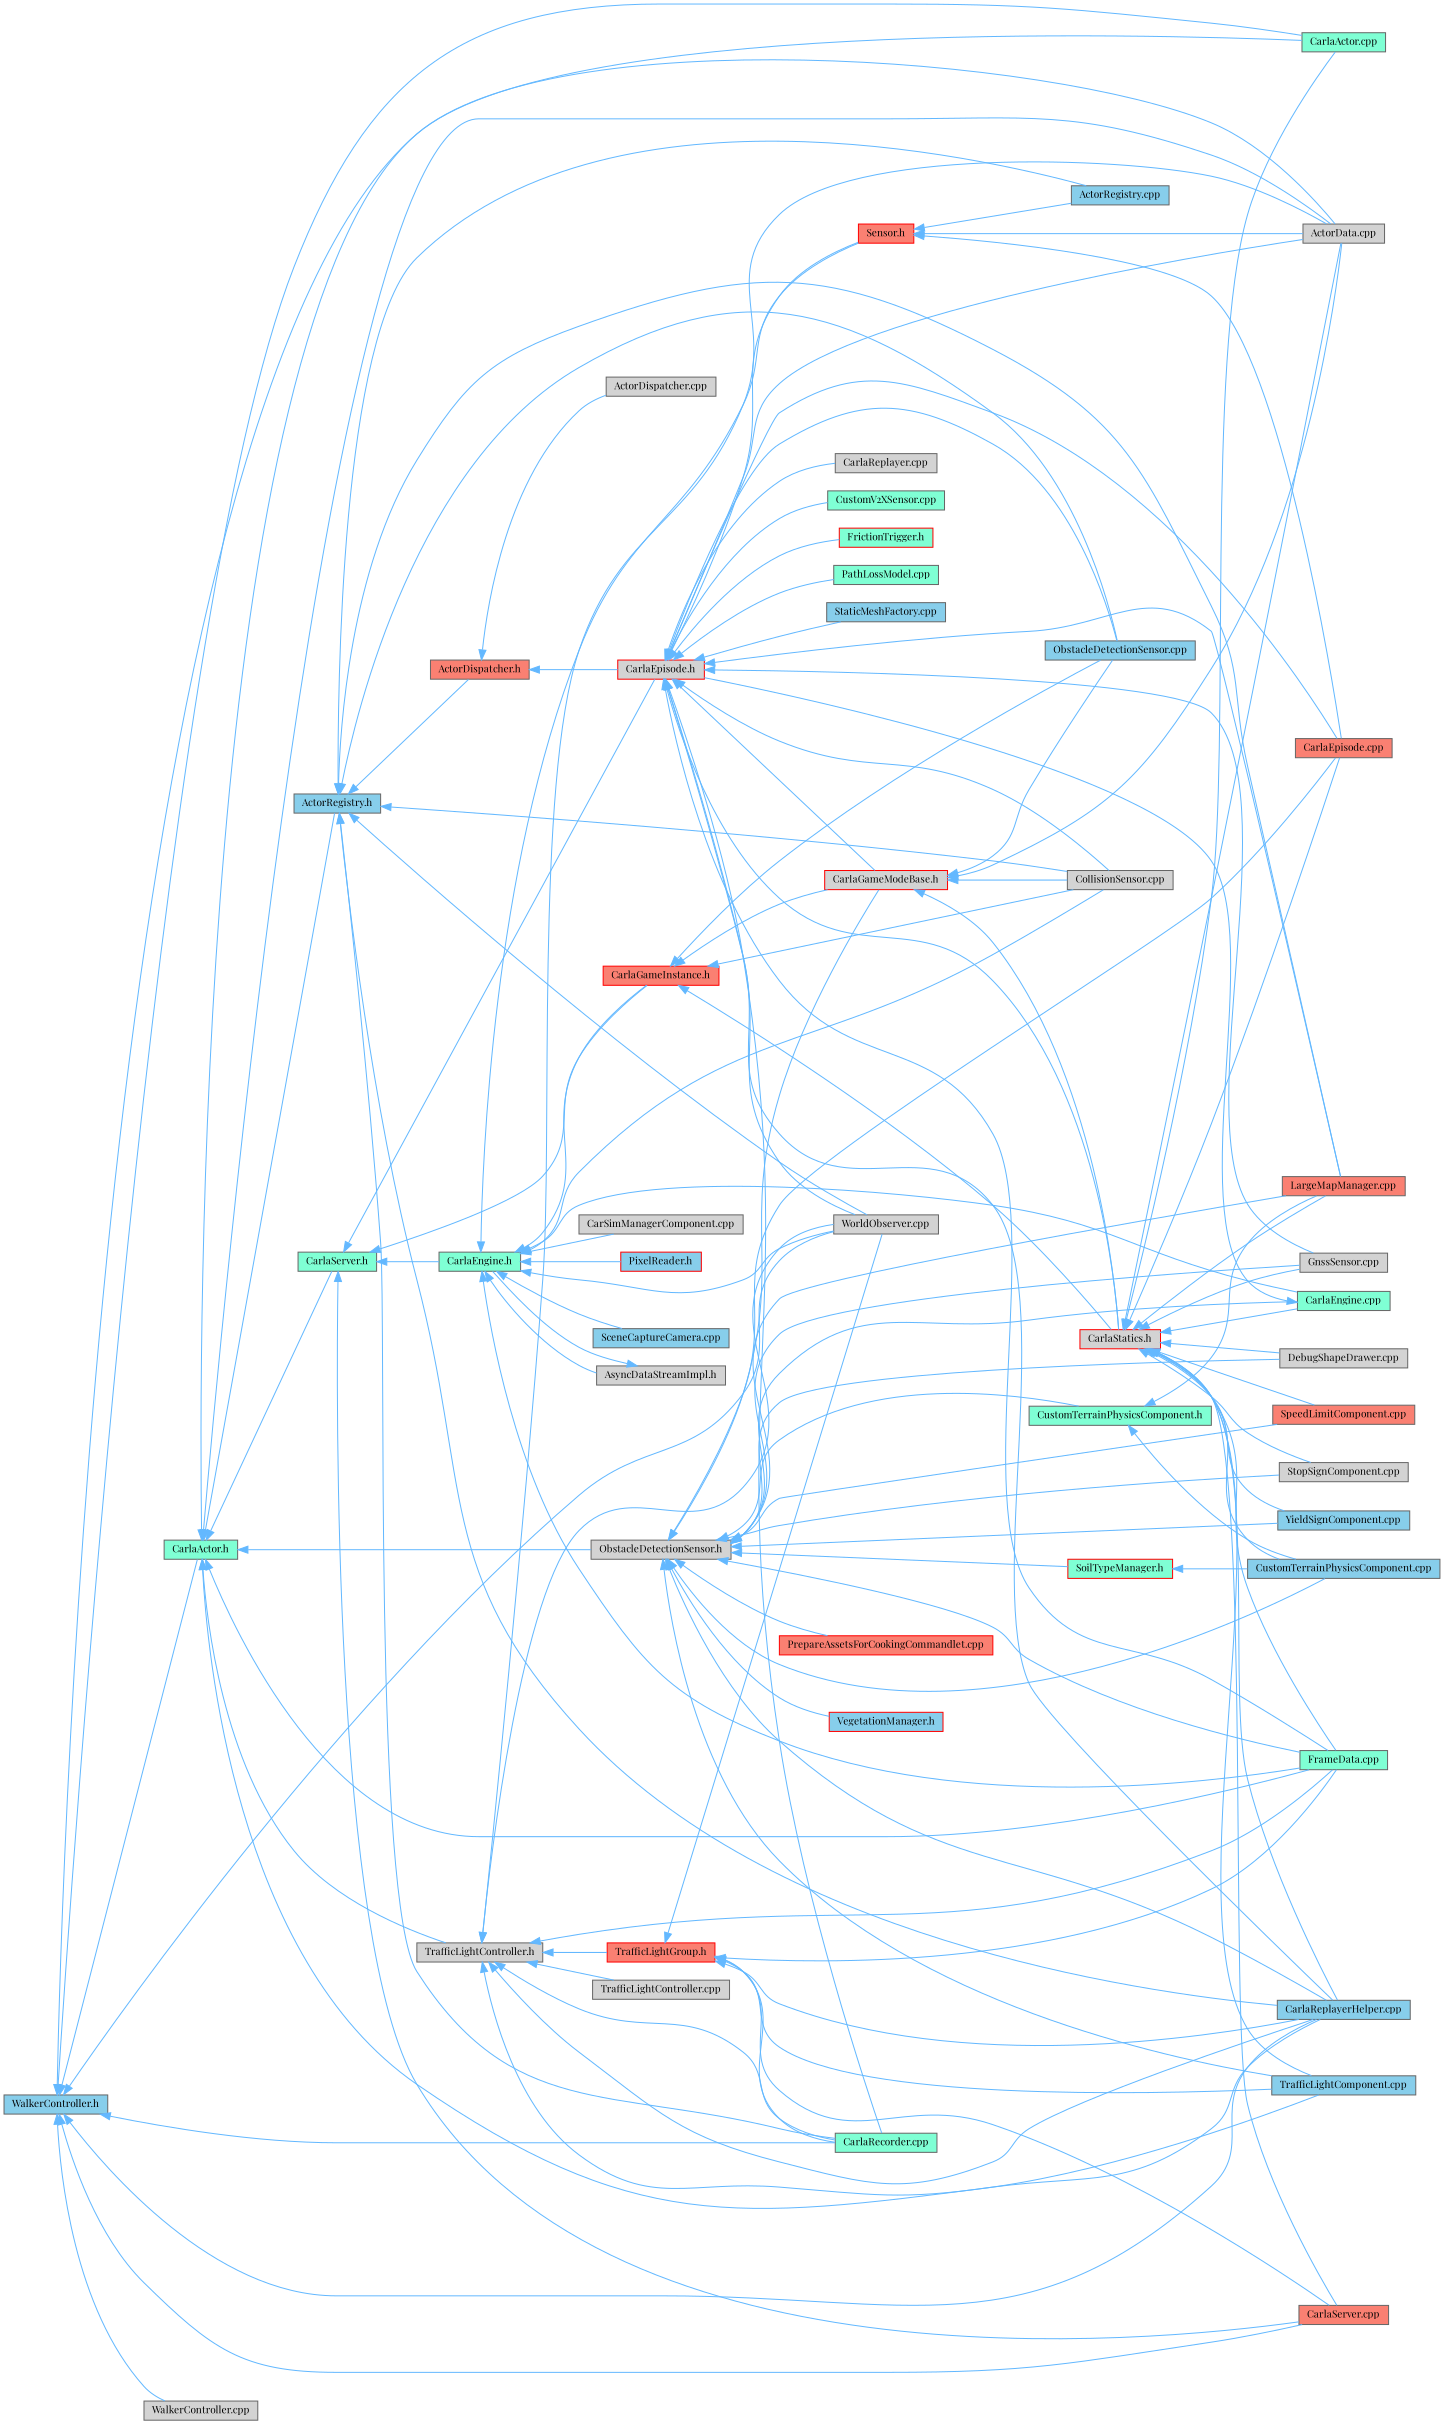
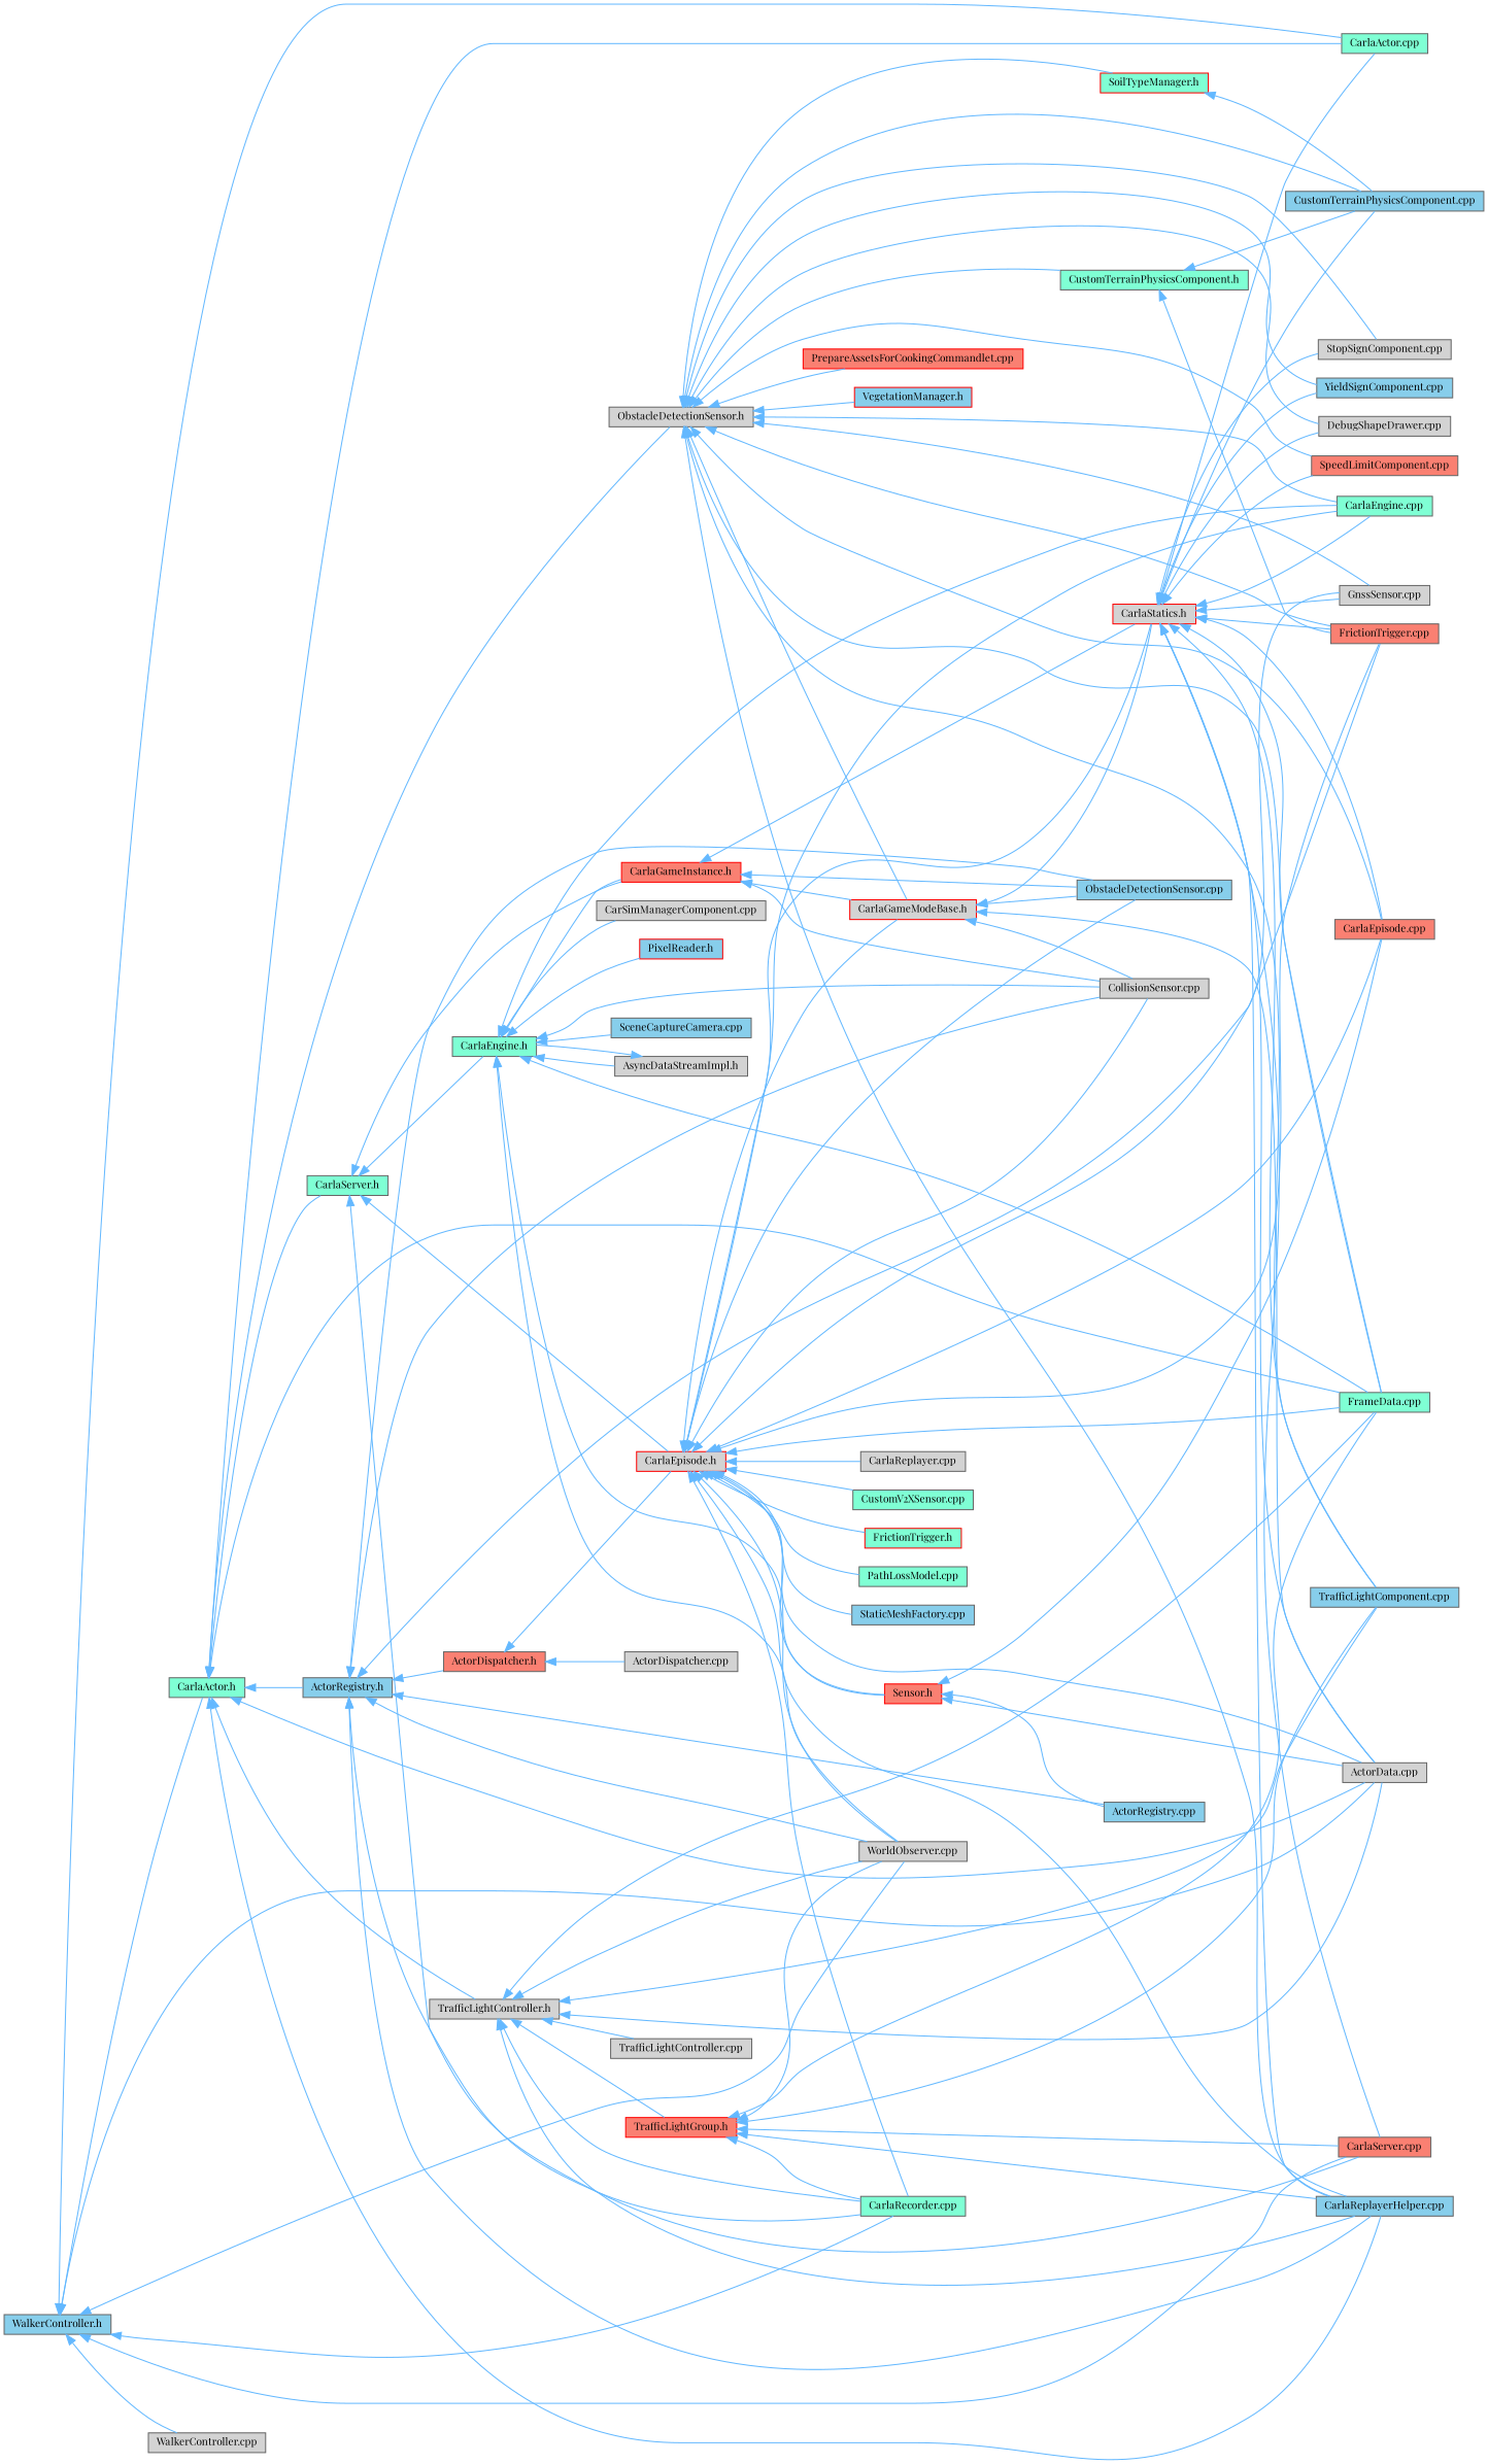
  digraph {
    fontname="Playfair Display"
    rankdir=LR
    node [color=grey40 fillcolor=lightgrey fontname="Playfair Display" fontsize=10 shape=box style=filled]
    edge [color=steelblue1 dir=back fontname="Playfair Display" fontsize=10 labelfontname=Helvetica labelfontsize=10 style=solid]
    n1 [color=gray40 fillcolor=skyblue fontcolor=black height=0.2 label="WalkerController.h" width=0.4]
    n2 [height=0.2 label="ActorData.cpp" width=0.4]
    n3 [fillcolor=aquamarine height=0.2 label="CarlaActor.cpp" width=0.4]
    n4 [fillcolor=aquamarine height=0.2 label="CarlaActor.h" width=0.4]
    n5 [fillcolor=skyblue height=0.2 label="CarlaReplayerHelper.cpp" width=0.4]
    n6 [fillcolor=salmon height=0.2 label="CarlaServer.cpp" width=0.4]
    n7 [fillcolor=aquamarine height=0.2 label="CarlaRecorder.cpp" width=0.4]
    n8 [height=0.2 label="WorldObserver.cpp" width=0.4]
    n9 [height=0.2 label="WalkerController.cpp" width=0.4]
    n10 [fillcolor=skyblue height=0.2 label="ActorRegistry.h" width=0.4]
    n11 [fillcolor=aquamarine height=0.2 label="FrameData.cpp" width=0.4]
    n12 [fillcolor=aquamarine height=0.2 label="CarlaServer.h" width=0.4]
    n13 [height=0.2 label="ObstacleDetectionSensor.h" width=0.4]
    n14 [height=0.2 label="TrafficLightController.h" width=0.4]
    n15 [fillcolor=salmon height=0.2 label="ActorDispatcher.h" width=0.4]
-   n16 [fillcolor=salmon height=0.2 label="LargeMapManager.cpp" width=0.4]
+   n16 [fillcolor=salmon height=0.2 label="FrictionTrigger.cpp" width=0.4]
    n17 [height=0.2 label="CollisionSensor.cpp" width=0.4]
    n18 [fillcolor=skyblue height=0.2 label="ObstacleDetectionSensor.cpp" width=0.4]
    n19 [fillcolor=skyblue height=0.2 label="ActorRegistry.cpp" width=0.4]
    n20 [color=red height=0.2 label="CarlaEpisode.h" width=0.4]
    n21 [fillcolor=aquamarine height=0.2 label="CarlaEngine.h" width=0.4]
    n22 [color=red fillcolor=salmon height=0.2 label="CarlaGameInstance.h" width=0.4]
    n23 [fillcolor=aquamarine height=0.2 label="CarlaEngine.cpp" width=0.4]
    n24 [fillcolor=salmon height=0.2 label="CarlaEpisode.cpp" width=0.4]
    n25 [color=red height=0.2 label="CarlaGameModeBase.h" width=0.4]
    n26 [height=0.2 label="GnssSensor.cpp" width=0.4]
    n27 [fillcolor=skyblue height=0.2 label="CustomTerrainPhysicsComponent.cpp" width=0.4]
    n28 [height=0.2 label="DebugShapeDrawer.cpp" width=0.4]
    n29 [fillcolor=salmon height=0.2 label="SpeedLimitComponent.cpp" width=0.4]
    n30 [height=0.2 label="StopSignComponent.cpp" width=0.4]
    n31 [fillcolor=skyblue height=0.2 label="TrafficLightComponent.cpp" width=0.4]
    n32 [fillcolor=skyblue height=0.2 label="YieldSignComponent.cpp" width=0.4]
    n33 [fillcolor=aquamarine height=0.2 label="CustomTerrainPhysicsComponent.h" width=0.4]
    n34 [color=red fillcolor=salmon height=0.2 label="PrepareAssetsForCookingCommandlet.cpp" width=0.4]
    n35 [color=red fillcolor=aquamarine height=0.2 label="SoilTypeManager.h" width=0.4]
    n36 [color=red fillcolor=skyblue height=0.2 label="VegetationManager.h" width=0.4]
    n37 [height=0.2 label="TrafficLightController.cpp" width=0.4]
    n38 [color=red fillcolor=salmon height=0.2 label="TrafficLightGroup.h" width=0.4]
    n39 [height=0.2 label="ActorDispatcher.cpp" width=0.4]
    n40 [color=red height=0.2 label="CarlaStatics.h" width=0.4]
    n41 [height=0.2 label="CarlaReplayer.cpp" width=0.4]
    n42 [fillcolor=aquamarine height=0.2 label="CustomV2XSensor.cpp" width=0.4]
    n43 [color=red fillcolor=aquamarine height=0.2 label="FrictionTrigger.h" width=0.4]
    n44 [fillcolor=aquamarine height=0.2 label="PathLossModel.cpp" width=0.4]
    n45 [color=red fillcolor=salmon height=0.2 label="Sensor.h" width=0.4]
    n46 [fillcolor=skyblue height=0.2 label="StaticMeshFactory.cpp" width=0.4]
    n47 [height=0.2 label="AsyncDataStreamImpl.h" width=0.4]
    n48 [height=0.2 label="CarSimManagerComponent.cpp" width=0.4]
    n49 [color=red fillcolor=skyblue height=0.2 label="PixelReader.h" width=0.4]
    n50 [fillcolor=skyblue height=0.2 label="SceneCaptureCamera.cpp" width=0.4]
    n1 -> n2
    n1 -> n3
    n1 -> n4
-   n1 -> n5
    n1 -> n6
    n1 -> n7
    n1 -> n8
    n1 -> n9
    n4 -> n2
    n4 -> n3
    n4 -> n5
    n4 -> n10
    n4 -> n11
    n4 -> n12
    n4 -> n13
    n4 -> n14
    n10 -> n5
    n10 -> n7
    n10 -> n8
    n10 -> n15
    n10 -> n16
    n10 -> n17
    n10 -> n18
    n10 -> n19
    n12 -> n6
    n12 -> n20
    n12 -> n21
    n12 -> n22
    n13 -> n5
    n13 -> n11
    n13 -> n16
    n13 -> n23
    n13 -> n24
    n13 -> n25
    n13 -> n26
    n13 -> n27
    n13 -> n28
    n13 -> n29
    n13 -> n30
    n13 -> n31
    n13 -> n32
    n13 -> n33
    n13 -> n34
    n13 -> n35
    n13 -> n36
    n14 -> n2
    n14 -> n5
    n14 -> n7
    n14 -> n8
    n14 -> n11
    n14 -> n31
    n14 -> n37
    n14 -> n38
    n15 -> n20
    n15 -> n39
    n20 -> n2
    n20 -> n5
    n20 -> n7
    n20 -> n8
    n20 -> n11
    n20 -> n16
    n20 -> n17
    n20 -> n18
-   n23 -> n20
+   n20 -> n23
    n20 -> n24
    n20 -> n25
    n20 -> n26
    n20 -> n40
    n20 -> n41
    n20 -> n42
    n20 -> n43
    n20 -> n44
    n20 -> n45
    n20 -> n46
    n21 -> n8
    n21 -> n11
    n21 -> n17
    n21 -> n22
    n21 -> n23
    n21 -> n45
    n21 -> n47
    n21 -> n48
    n21 -> n49
    n21 -> n50
    n22 -> n17
    n22 -> n18
    n22 -> n25
    n22 -> n40
    n25 -> n2
    n25 -> n17
    n25 -> n18
    n25 -> n40
    n33 -> n16
    n33 -> n27
    n35 -> n27
    n38 -> n5
    n38 -> n6
    n38 -> n7
    n38 -> n8
    n38 -> n11
    n38 -> n31
    n40 -> n2
    n40 -> n3
    n40 -> n5
    n40 -> n6
    n40 -> n11
    n40 -> n16
    n40 -> n23
    n40 -> n24
    n40 -> n26
    n40 -> n27
    n40 -> n28
    n40 -> n29
    n40 -> n30
    n40 -> n31
    n40 -> n32
    n45 -> n2
    n45 -> n19
    n45 -> n24
    n47 -> n21
  }
